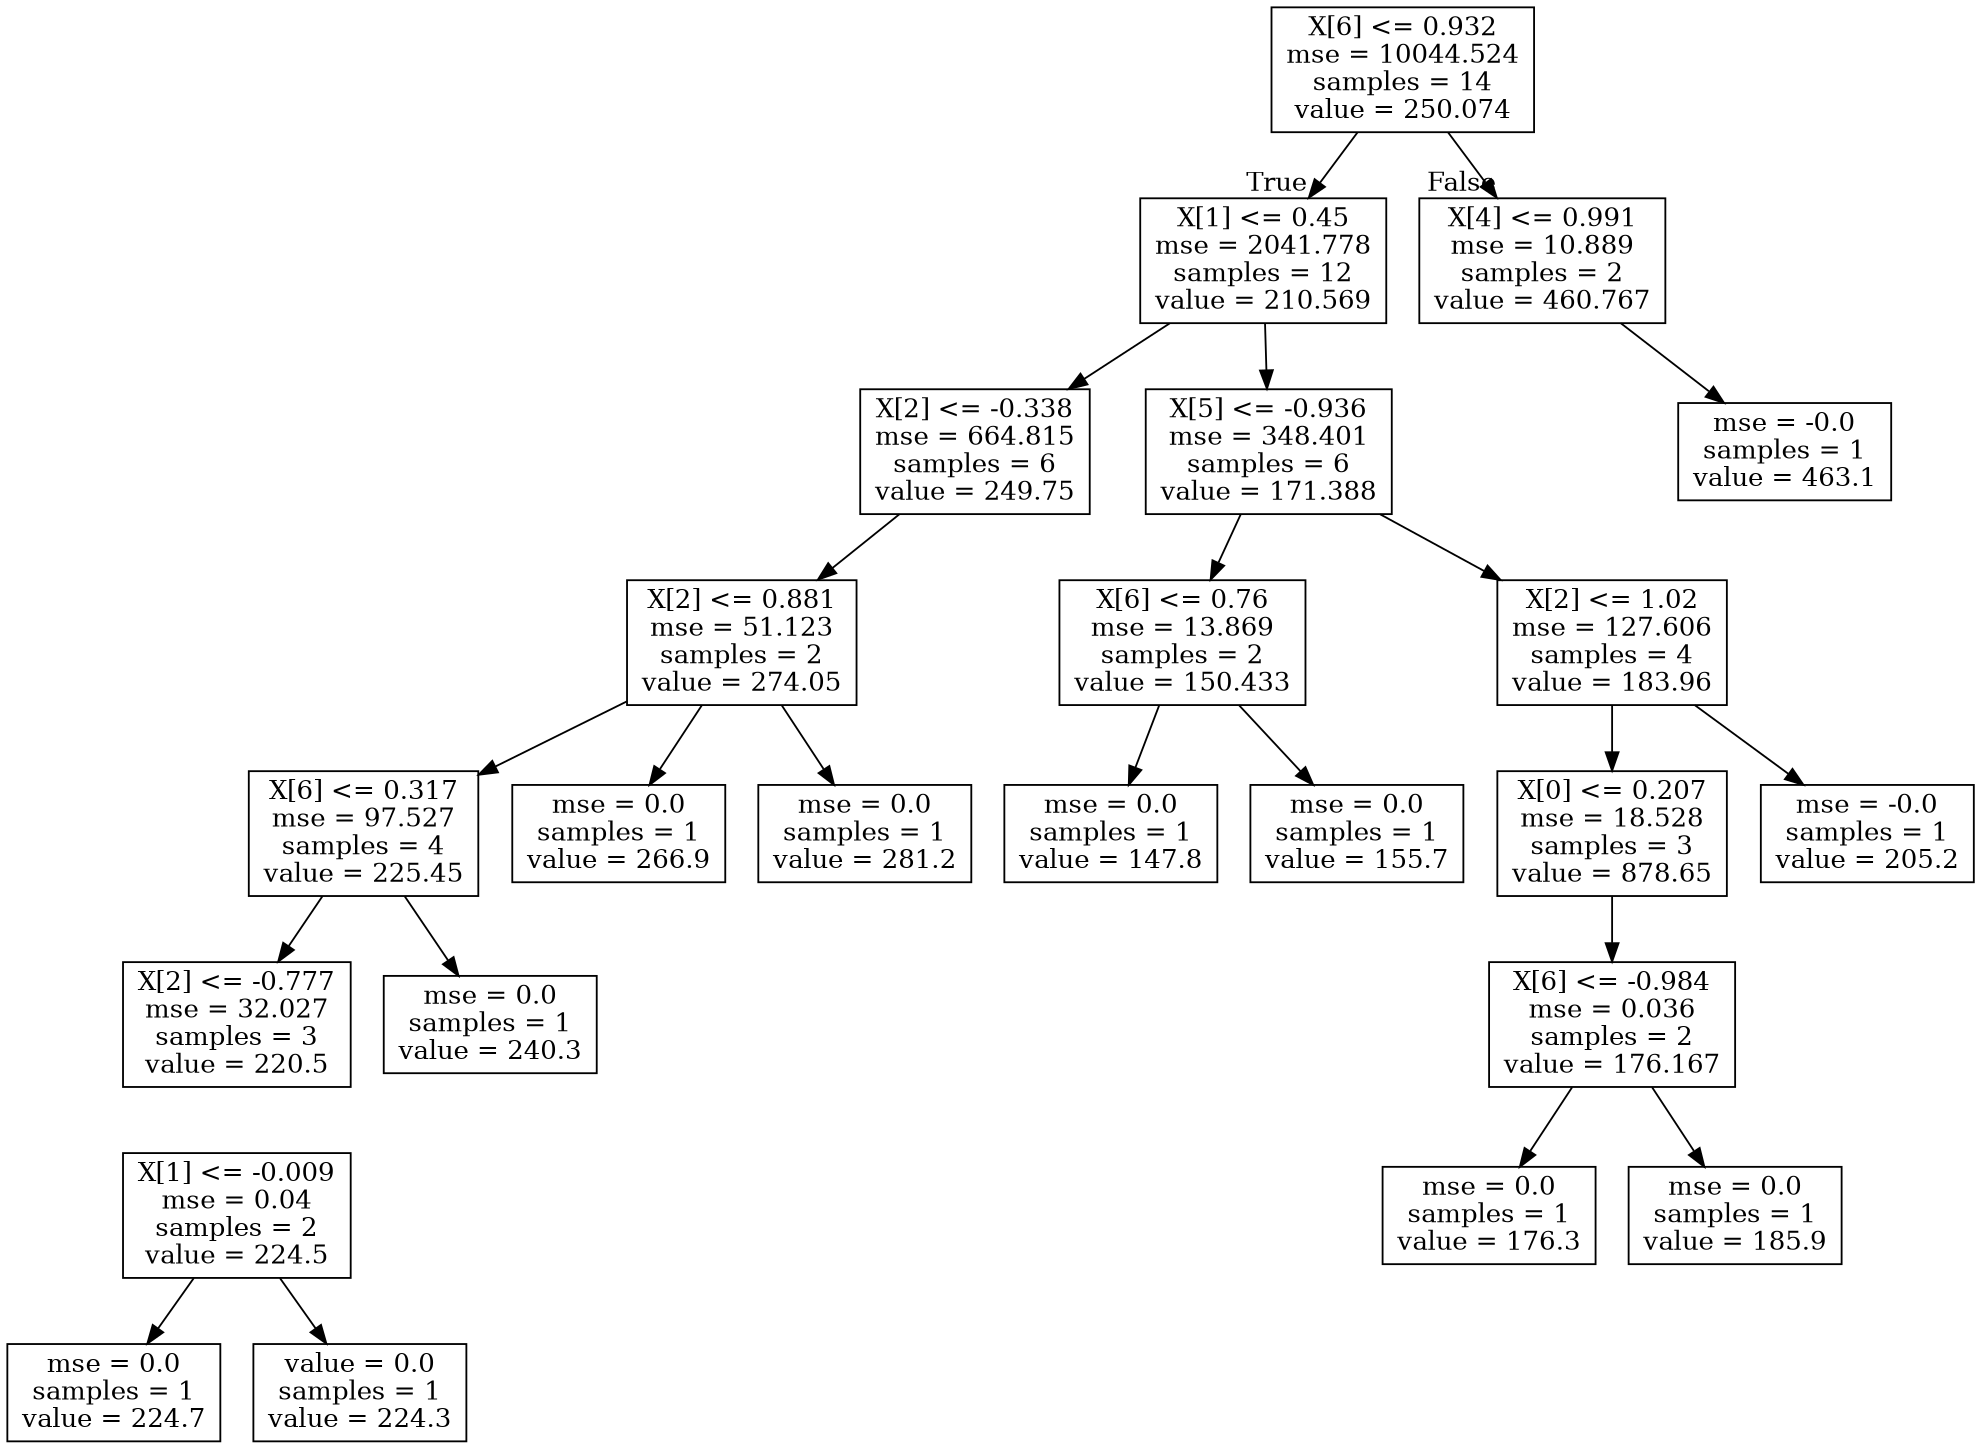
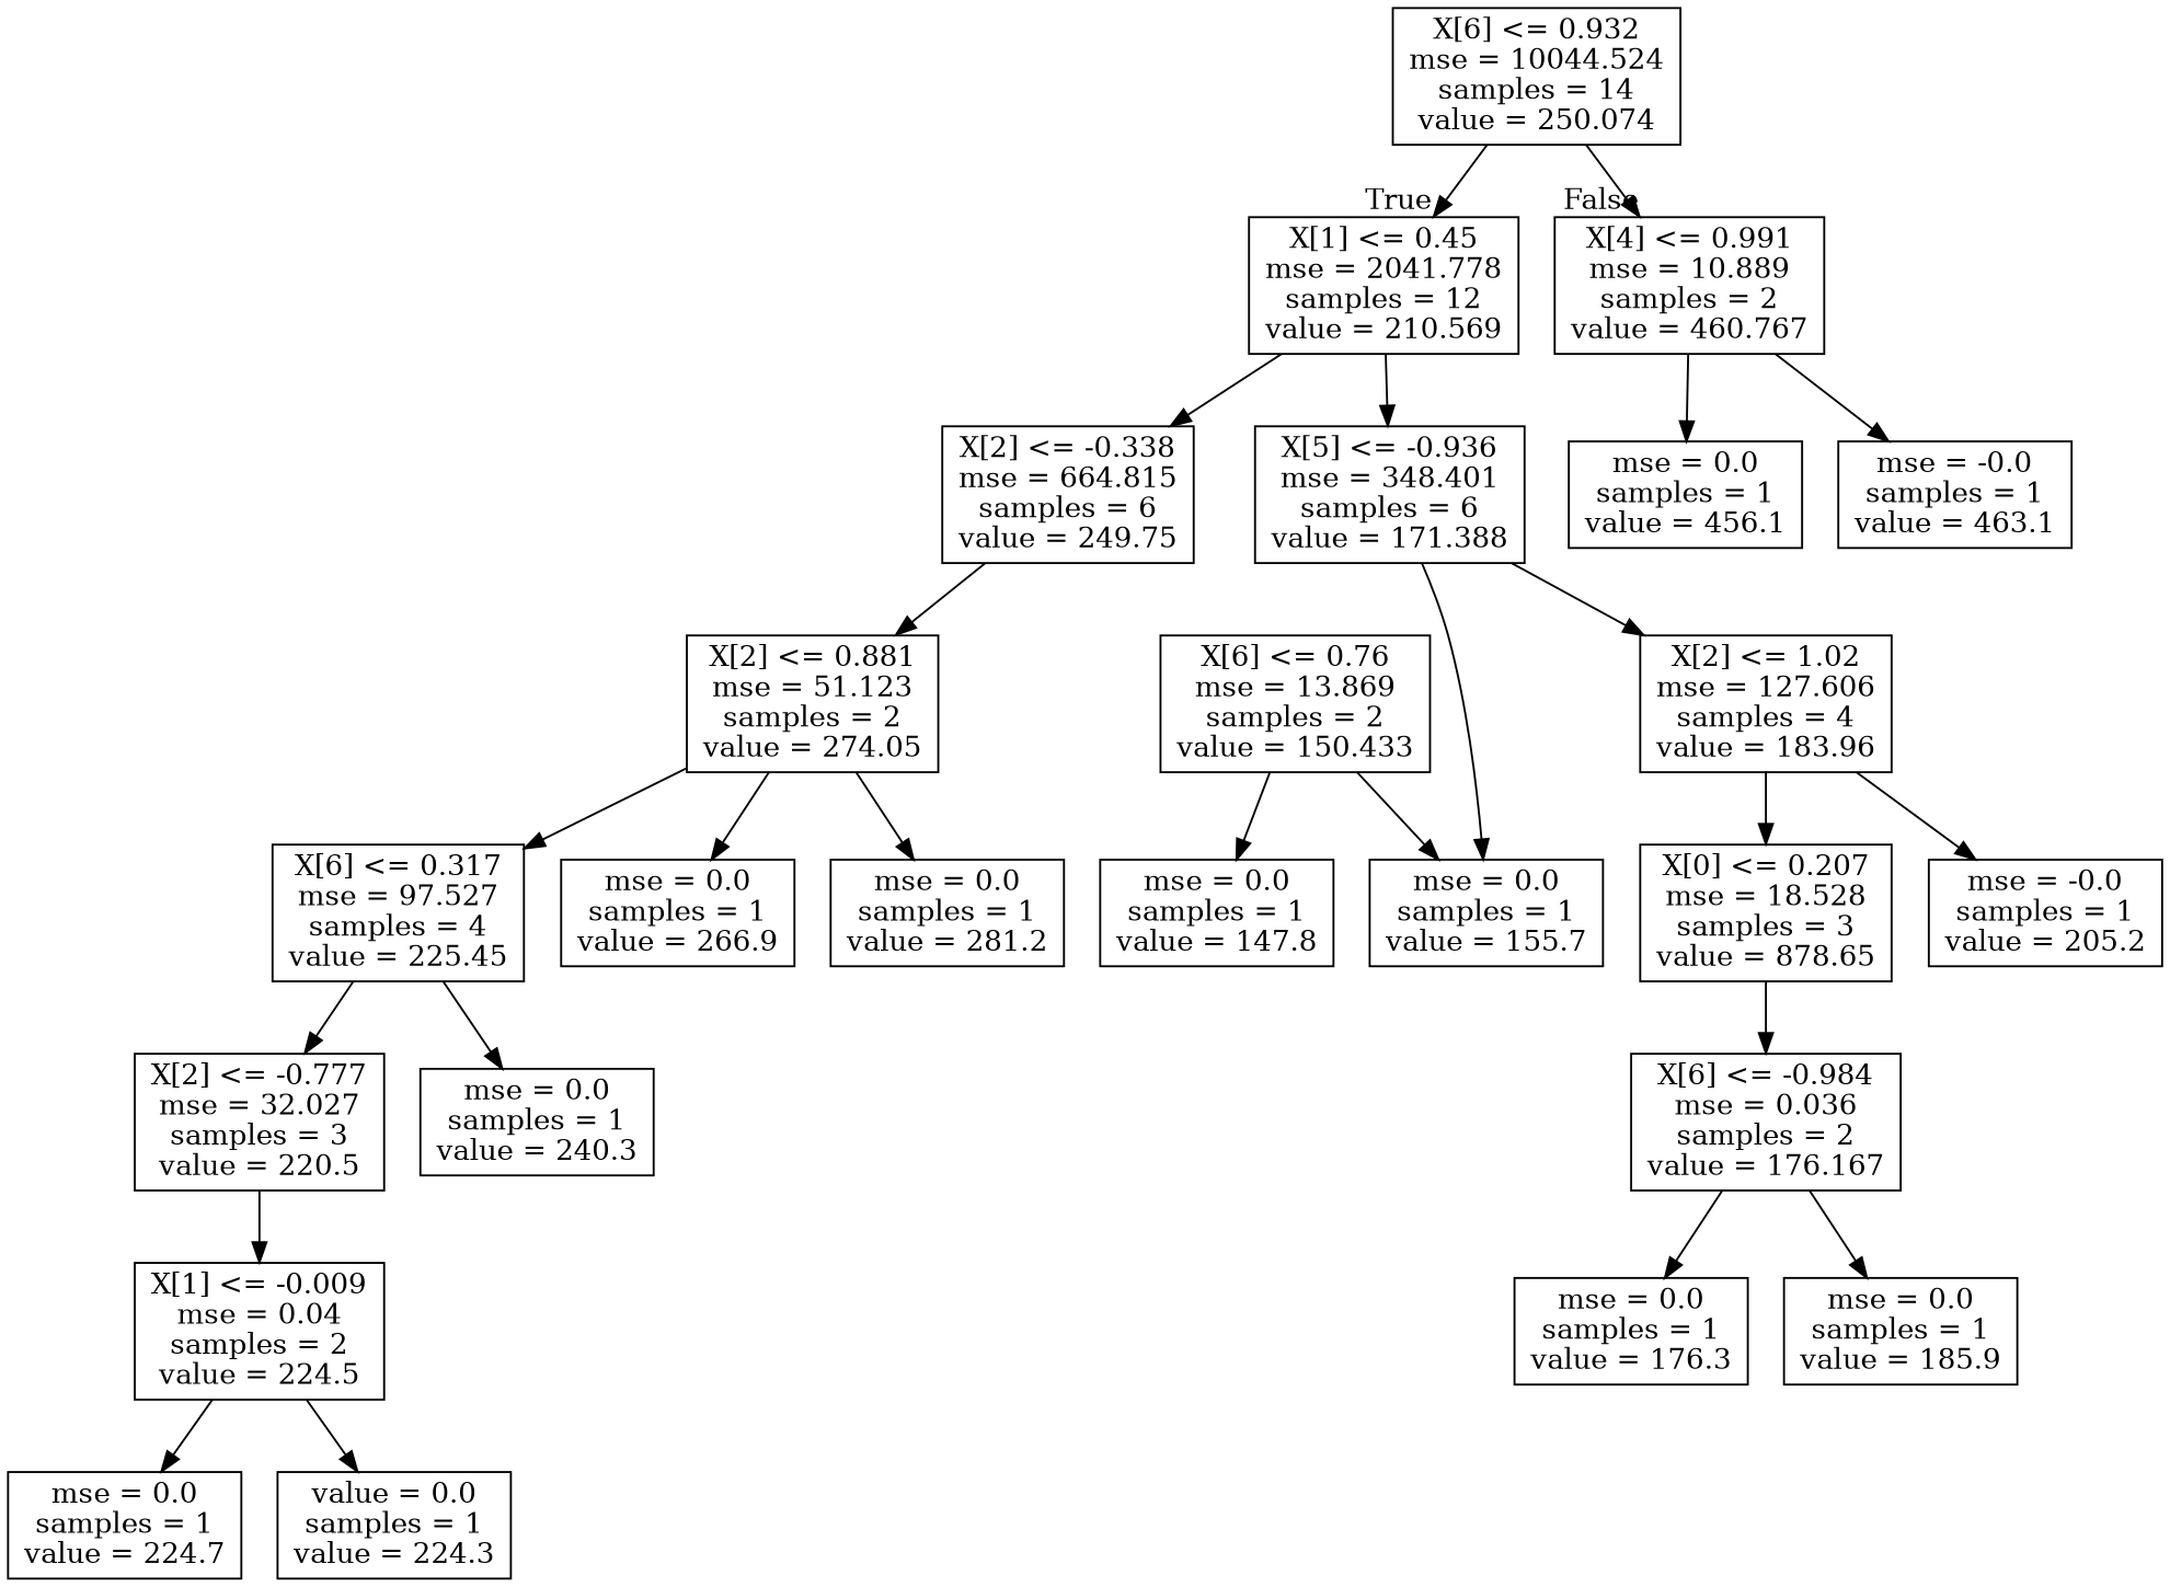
  digraph {
    node [shape=box]
    n1 [label="X[6] <= 0.932\nmse = 10044.524\nsamples = 14\nvalue = 250.074"]
    n2 [label="X[1] <= 0.45\nmse = 2041.778\nsamples = 12\nvalue = 210.569"]
    n3 [label="X[4] <= 0.991\nmse = 10.889\nsamples = 2\nvalue = 460.767"]
    n4 [label="X[2] <= -0.338\nmse = 664.815\nsamples = 6\nvalue = 249.75"]
    n5 [label="X[5] <= -0.936\nmse = 348.401\nsamples = 6\nvalue = 171.388"]
+   n6 [label="mse = 0.0\nsamples = 1\nvalue = 456.1"]
    n7 [label="mse = -0.0\nsamples = 1\nvalue = 463.1"]
    n8 [label="X[2] <= 0.881\nmse = 51.123\nsamples = 2\nvalue = 274.05"]
    n9 [label="X[6] <= 0.76\nmse = 13.869\nsamples = 2\nvalue = 150.433"]
    n10 [label="X[2] <= 1.02\nmse = 127.606\nsamples = 4\nvalue = 183.96"]
    n11 [label="X[6] <= 0.317\nmse = 97.527\nsamples = 4\nvalue = 225.45"]
    n12 [label="X[2] <= -0.777\nmse = 32.027\nsamples = 3\nvalue = 220.5"]
    n13 [label="mse = 0.0\nsamples = 1\nvalue = 240.3"]
    n14 [label="mse = 0.0\nsamples = 1\nvalue = 266.9"]
    n15 [label="mse = 0.0\nsamples = 1\nvalue = 281.2"]
    n16 [label="X[1] <= -0.009\nmse = 0.04\nsamples = 2\nvalue = 224.5"]
    n17 [label="mse = 0.0\nsamples = 1\nvalue = 224.7"]
    n18 [label="value = 0.0\nsamples = 1\nvalue = 224.3"]
    n19 [label="mse = 0.0\nsamples = 1\nvalue = 147.8"]
    n20 [label="mse = 0.0\nsamples = 1\nvalue = 155.7"]
    n21 [label="X[0] <= 0.207\nmse = 18.528\nsamples = 3\nvalue = 878.65"]
    n22 [label="mse = -0.0\nsamples = 1\nvalue = 205.2"]
    n23 [label="X[6] <= -0.984\nmse = 0.036\nsamples = 2\nvalue = 176.167"]
    n24 [label="mse = 0.0\nsamples = 1\nvalue = 176.3"]
    n25 [label="mse = 0.0\nsamples = 1\nvalue = 185.9"]
    n1 -> n2 [headlabel=True labelangle=45 labeldistance=2.5]
    n1 -> n3 [headlabel=False labelangle=-45 labeldistance=2.5]
    n2 -> n4
    n2 -> n5
+   n3 -> n6
    n3 -> n7
    n4 -> n8
-   n5 -> n9
+   n5 -> n20
    n5 -> n10
    n8 -> n11
    n8 -> n14
    n8 -> n15
    n9 -> n19
    n9 -> n20
    n10 -> n21
    n10 -> n22
    n11 -> n12
    n11 -> n13
+   n12 -> n16
    n16 -> n17
    n16 -> n18
    n21 -> n23
    n23 -> n24
    n23 -> n25
  }
